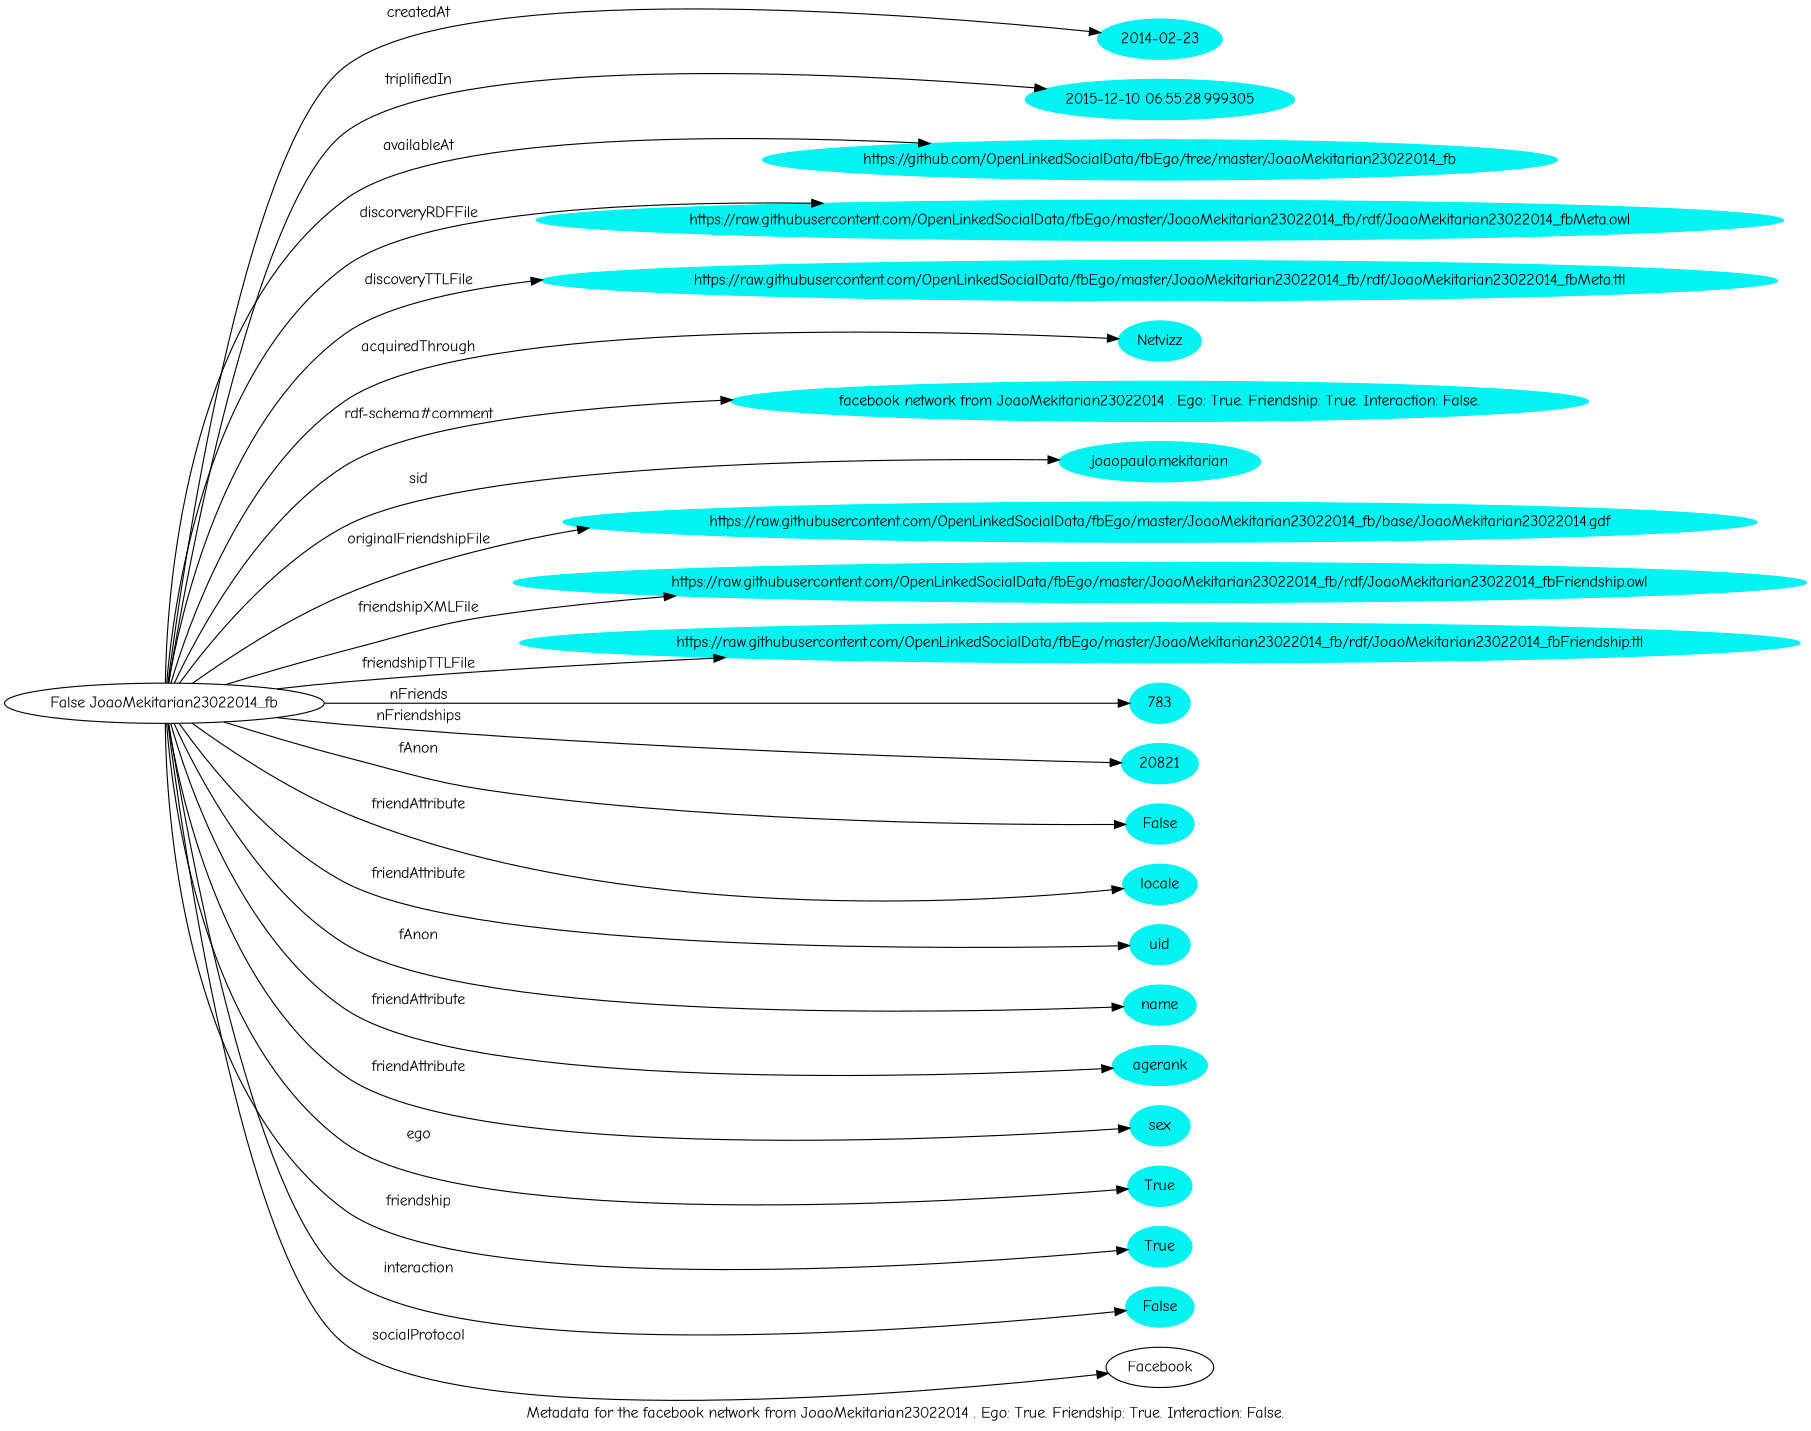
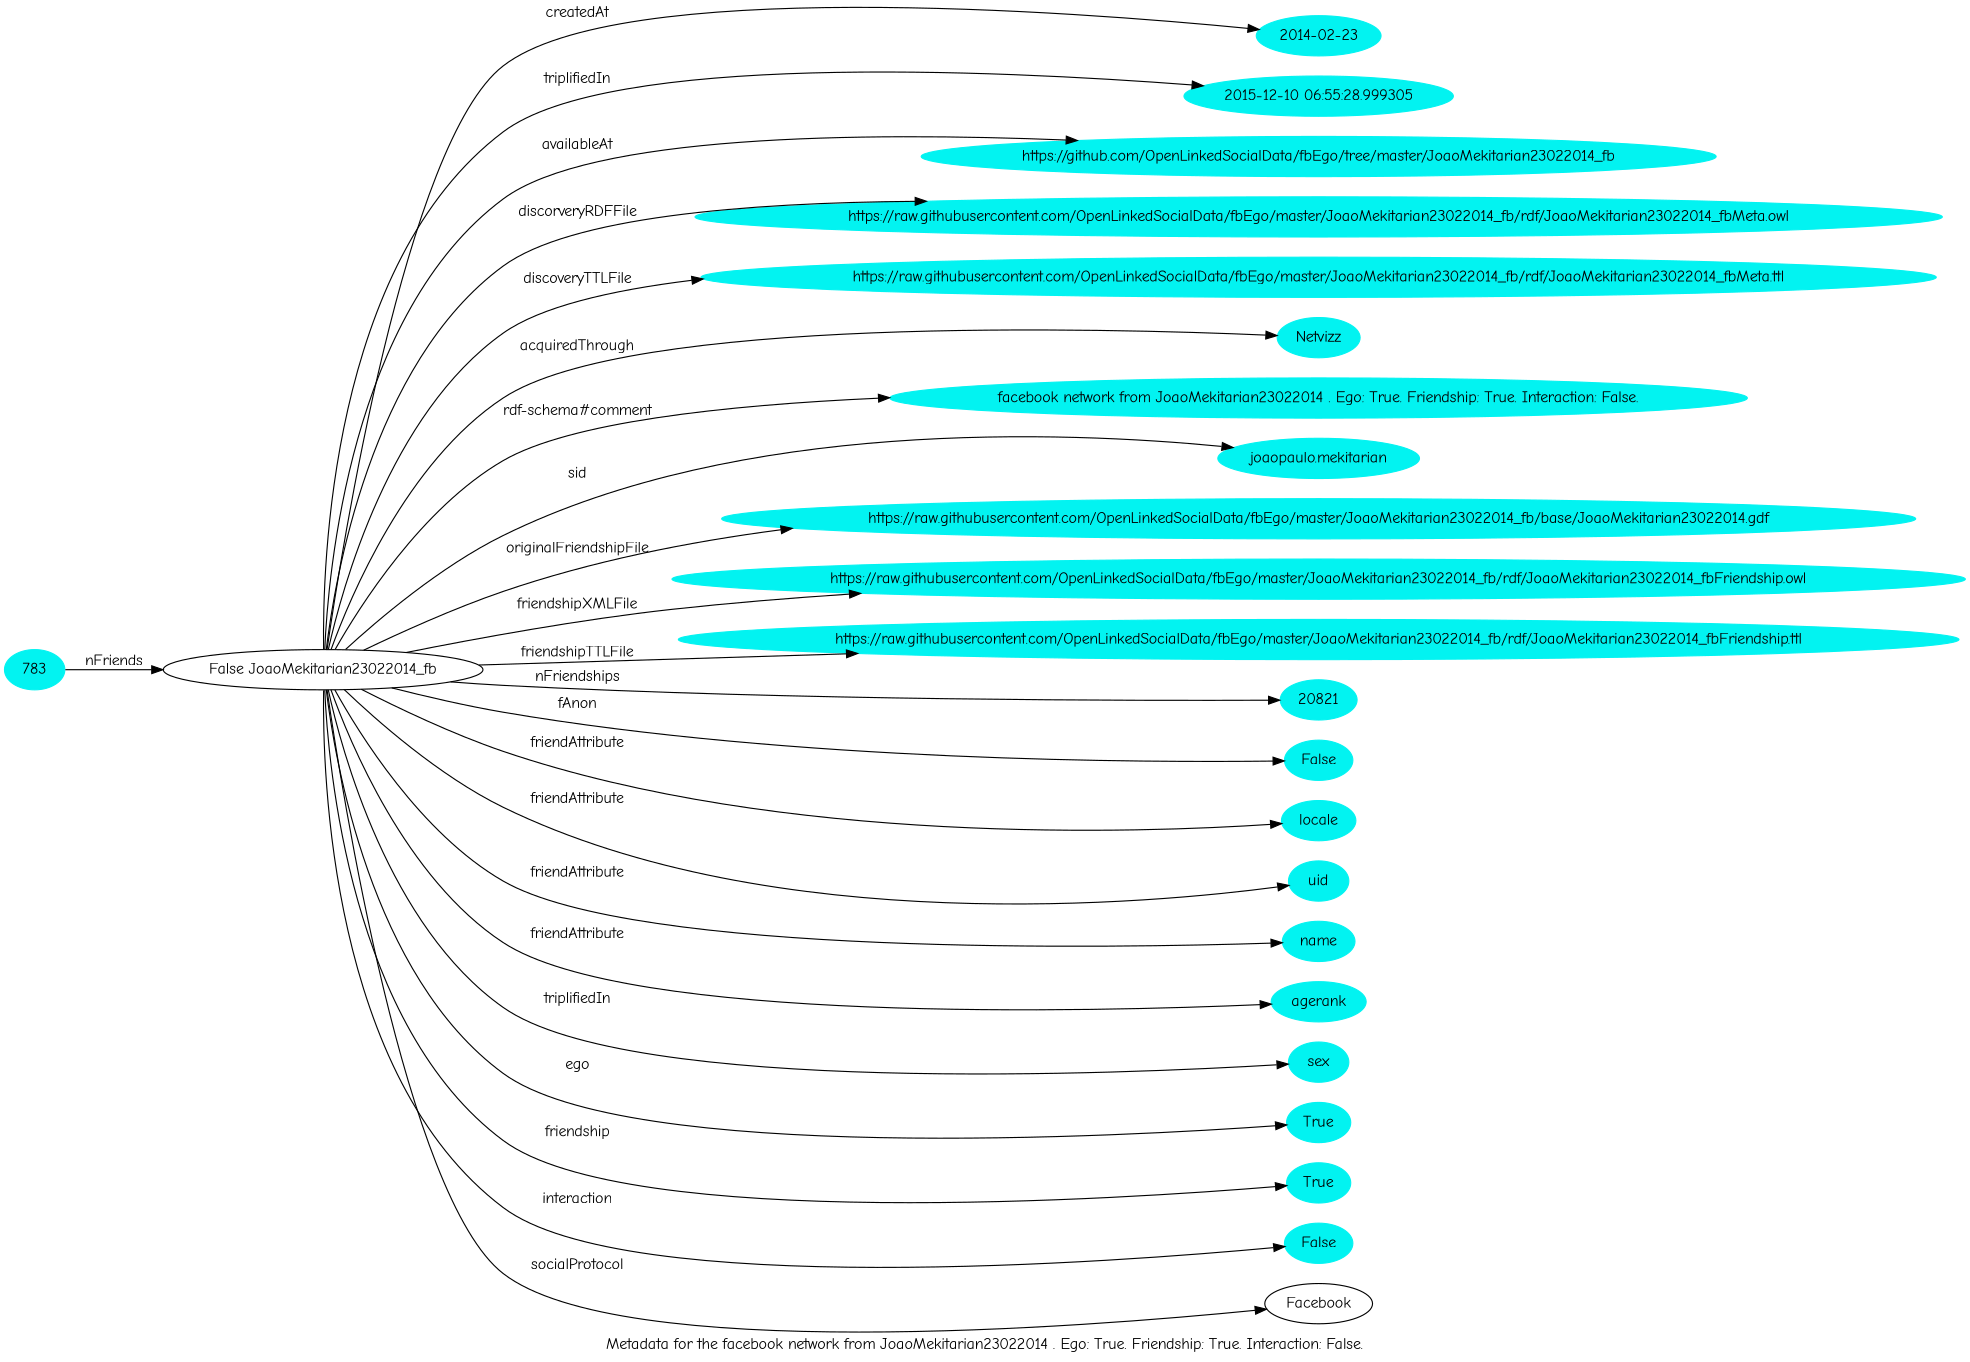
  digraph {
    fontname="Comic Neue"
    label="Metadata for the facebook network from JoaoMekitarian23022014 . Ego: True. Friendship: True. Interaction: False."
    rankdir=LR
    node [color="#02F3F1" fontname="Comic Neue" style=filled]
    edge [fontname="Comic Neue"]
    n1 [label="2014-02-23"]
    n2 [label="False JoaoMekitarian23022014_fb" color="" style=""]
    n3 [label="2015-12-10 06:55:28.999305"]
    n4 [label="https://github.com/OpenLinkedSocialData/fbEgo/tree/master/JoaoMekitarian23022014_fb"]
    n5 [label="https://raw.githubusercontent.com/OpenLinkedSocialData/fbEgo/master/JoaoMekitarian23022014_fb/rdf/JoaoMekitarian23022014_fbMeta.owl"]
    n6 [label="https://raw.githubusercontent.com/OpenLinkedSocialData/fbEgo/master/JoaoMekitarian23022014_fb/rdf/JoaoMekitarian23022014_fbMeta.ttl"]
    n7 [label=Netvizz]
    n8 [label="facebook network from JoaoMekitarian23022014 . Ego: True. Friendship: True. Interaction: False."]
    n9 [label="joaopaulo.mekitarian"]
    n10 [label="https://raw.githubusercontent.com/OpenLinkedSocialData/fbEgo/master/JoaoMekitarian23022014_fb/base/JoaoMekitarian23022014.gdf"]
    n11 [label="https://raw.githubusercontent.com/OpenLinkedSocialData/fbEgo/master/JoaoMekitarian23022014_fb/rdf/JoaoMekitarian23022014_fbFriendship.owl"]
    n12 [label="https://raw.githubusercontent.com/OpenLinkedSocialData/fbEgo/master/JoaoMekitarian23022014_fb/rdf/JoaoMekitarian23022014_fbFriendship.ttl"]
    n13 [label=783]
    n14 [label=20821]
    n15 [label=False]
    n16 [label=locale]
    n17 [label=uid]
    n18 [label=name]
    n19 [label=agerank]
    n20 [label=sex]
    n21 [label=True]
    n22 [label=True]
    n23 [label=False]
    Facebook [color="" style=""]
    n2 -> n1 [label=createdAt]
    n2 -> n3 [label=triplifiedIn]
    n2 -> n4 [label=availableAt]
    n2 -> n5 [label=discorveryRDFFile]
    n2 -> n6 [label=discoveryTTLFile]
    n2 -> n7 [label=acquiredThrough]
    n2 -> n8 [label="rdf-schema#comment"]
    n2 -> n9 [label=sid]
    n2 -> n10 [label=originalFriendshipFile]
    n2 -> n11 [label=friendshipXMLFile]
    n2 -> n12 [label=friendshipTTLFile]
-   n2 -> n13 [label=nFriends]
+   n13 -> n2 [label=nFriends]
    n2 -> n14 [label=nFriendships]
    n2 -> n15 [label=fAnon]
    n2 -> n16 [label=friendAttribute]
    n2 -> n17 [label=friendAttribute]
-   n2 -> n18 [label=fAnon]
+   n2 -> n18 [label=friendAttribute]
    n2 -> n19 [label=friendAttribute]
-   n2 -> n20 [label=friendAttribute]
+   n2 -> n20 [label=triplifiedIn]
    n2 -> n21 [label=ego]
    n2 -> n22 [label=friendship]
    n2 -> n23 [label=interaction]
    n2 -> Facebook [label=socialProtocol]
  }
